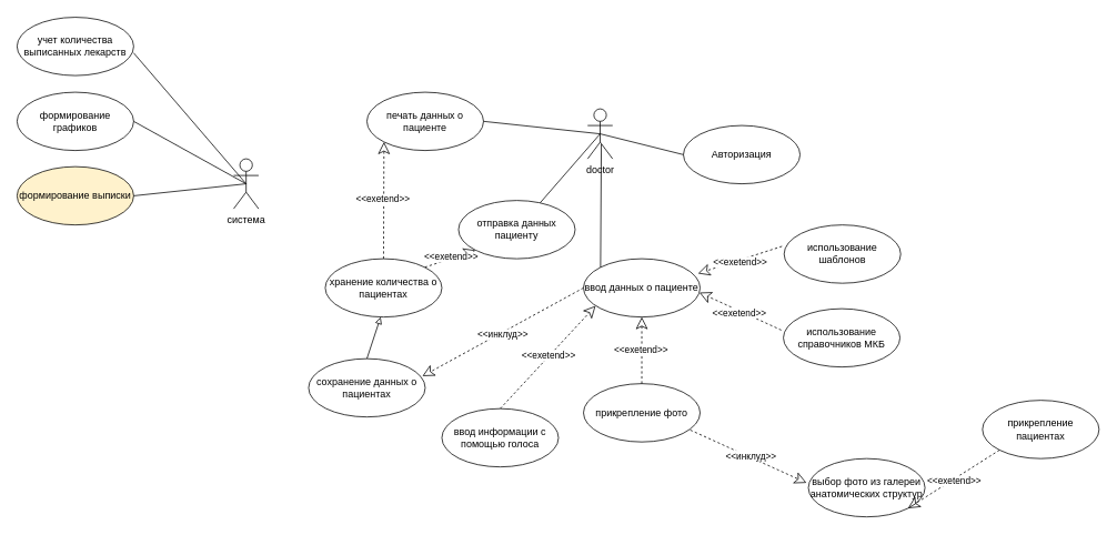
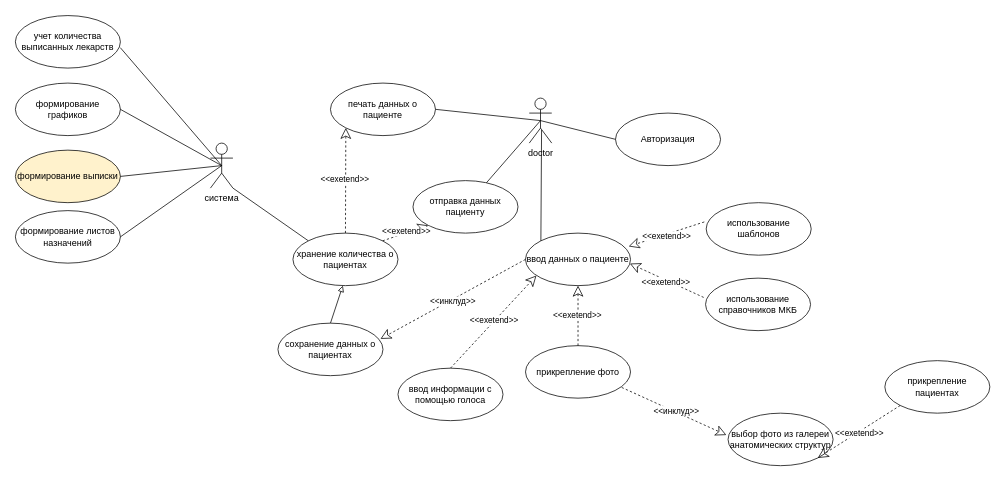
  <mxCell id="0" />
  <mxCell id="1" parent="0" />
  <mxCell id="2" value="doctor" style="shape=umlActor;verticalLabelPosition=bottom;verticalAlign=top;html=1;" vertex="1" parent="1"><mxGeometry x="705" y="130" width="30" height="60" as="geometry" /></mxCell>
  <mxCell id="3" value="Авторизация" style="ellipse;whiteSpace=wrap;html=1;" vertex="1" parent="1"><mxGeometry x="820" y="150" width="140" height="70" as="geometry" /></mxCell>
  <mxCell id="4" value="" style="endArrow=none;html=1;rounded=0;entryX=0;entryY=0.5;entryDx=0;entryDy=0;exitX=0.5;exitY=0.5;exitDx=0;exitDy=0;exitPerimeter=0;" edge="1" parent="1" source="2" target="3"><mxGeometry width="50" height="50" relative="1" as="geometry"><mxPoint x="660" y="240" as="sourcePoint" /><mxPoint x="710" y="190" as="targetPoint" /></mxGeometry></mxCell>
  <mxCell id="5" value="ввод данных о пациенте" style="ellipse;whiteSpace=wrap;html=1;" vertex="1" parent="1"><mxGeometry x="700" y="310" width="140" height="70" as="geometry" /></mxCell>
  <mxCell id="6" value="хранение количества о пациентах" style="ellipse;whiteSpace=wrap;html=1;" vertex="1" parent="1"><mxGeometry x="390" y="310" width="140" height="70" as="geometry" /></mxCell>
  <mxCell id="7" value="использование справочников МКБ" style="ellipse;whiteSpace=wrap;html=1;" vertex="1" parent="1"><mxGeometry x="940" y="370" width="140" height="70" as="geometry" /></mxCell>
  <mxCell id="8" value="" style="endArrow=classic;dashed=1;endFill=0;endSize=12;html=1;rounded=0;entryX=0.994;entryY=0.58;entryDx=0;entryDy=0;entryPerimeter=0;exitX=-0.018;exitY=0.367;exitDx=0;exitDy=0;exitPerimeter=0;" edge="1" parent="1" source="7" target="5"><mxGeometry width="160" relative="1" as="geometry"><mxPoint x="850" y="520" as="sourcePoint" /><mxPoint x="1010" y="520" as="targetPoint" /></mxGeometry></mxCell>
  <mxCell id="9" value="&amp;lt;&amp;lt;exetend&amp;gt;&amp;gt;" style="edgeLabel;html=1;align=center;verticalAlign=middle;resizable=0;points=[];" vertex="1" connectable="0" parent="8"><mxGeometry x="0.017" y="2" relative="1" as="geometry"><mxPoint as="offset" /></mxGeometry></mxCell>
  <mxCell id="10" value="использование шаблонов" style="ellipse;whiteSpace=wrap;html=1;" vertex="1" parent="1"><mxGeometry x="940.84" y="269.4" width="140" height="70" as="geometry" /></mxCell>
  <mxCell id="11" value="" style="endArrow=classic;dashed=1;endFill=0;endSize=12;html=1;rounded=0;entryX=0.982;entryY=0.253;entryDx=0;entryDy=0;entryPerimeter=0;exitX=-0.018;exitY=0.367;exitDx=0;exitDy=0;exitPerimeter=0;" edge="1" source="10" parent="1" target="5"><mxGeometry width="160" relative="1" as="geometry"><mxPoint x="850.84" y="419.4" as="sourcePoint" /><mxPoint x="839.84" y="250.4" as="targetPoint" /></mxGeometry></mxCell>
  <mxCell id="12" value="&amp;lt;&amp;lt;exetend&amp;gt;&amp;gt;" style="edgeLabel;html=1;align=center;verticalAlign=middle;resizable=0;points=[];" vertex="1" connectable="0" parent="11"><mxGeometry x="0.017" y="2" relative="1" as="geometry"><mxPoint as="offset" /></mxGeometry></mxCell>
  <mxCell id="13" value="прикрепление фото" style="ellipse;whiteSpace=wrap;html=1;" vertex="1" parent="1"><mxGeometry x="700" y="460" width="140" height="70" as="geometry" /></mxCell>
  <mxCell id="14" value="" style="endArrow=classic;dashed=1;endFill=0;endSize=12;html=1;rounded=0;entryX=0.5;entryY=1;entryDx=0;entryDy=0;exitX=0.5;exitY=0;exitDx=0;exitDy=0;" edge="1" parent="1" source="13" target="5"><mxGeometry width="160" relative="1" as="geometry"><mxPoint x="640.84" y="639.4" as="sourcePoint" /><mxPoint x="630" y="470" as="targetPoint" /></mxGeometry></mxCell>
  <mxCell id="15" value="&amp;lt;&amp;lt;exetend&amp;gt;&amp;gt;" style="edgeLabel;html=1;align=center;verticalAlign=middle;resizable=0;points=[];" vertex="1" connectable="0" parent="14"><mxGeometry x="0.017" y="2" relative="1" as="geometry"><mxPoint as="offset" /></mxGeometry></mxCell>
  <mxCell id="16" value="выбор фото из галереи анатомических структур" style="ellipse;whiteSpace=wrap;html=1;" vertex="1" parent="1"><mxGeometry x="970" y="550" width="140" height="70" as="geometry" /></mxCell>
  <mxCell id="17" value="" style="endArrow=classic;dashed=1;endFill=0;endSize=12;html=1;rounded=0;entryX=-0.016;entryY=0.416;entryDx=0;entryDy=0;exitX=0.916;exitY=0.796;exitDx=0;exitDy=0;entryPerimeter=0;exitPerimeter=0;" edge="1" parent="1" source="13" target="16"><mxGeometry width="160" relative="1" as="geometry"><mxPoint x="860" y="630" as="sourcePoint" /><mxPoint x="860" y="550" as="targetPoint" /></mxGeometry></mxCell>
  <mxCell id="18" value="&amp;lt;&amp;lt;инклуд&amp;gt;&amp;gt;" style="edgeLabel;html=1;align=center;verticalAlign=middle;resizable=0;points=[];" vertex="1" connectable="0" parent="17"><mxGeometry x="0.017" y="2" relative="1" as="geometry"><mxPoint as="offset" /></mxGeometry></mxCell>
  <mxCell id="19" value="прикрепление пациентах" style="ellipse;whiteSpace=wrap;html=1;" vertex="1" parent="1"><mxGeometry x="1179" y="480" width="140" height="70" as="geometry" /></mxCell>
  <mxCell id="20" value="" style="endArrow=classic;dashed=1;endFill=0;endSize=12;html=1;rounded=0;exitX=0;exitY=1;exitDx=0;exitDy=0;entryX=1;entryY=1;entryDx=0;entryDy=0;" edge="1" parent="1" source="19" target="16"><mxGeometry width="160" relative="1" as="geometry"><mxPoint x="1109.16" y="855.4" as="sourcePoint" /><mxPoint x="1040" y="696.31" as="targetPoint" /></mxGeometry></mxCell>
  <mxCell id="21" value="&amp;lt;&amp;lt;exetend&amp;gt;&amp;gt;" style="edgeLabel;html=1;align=center;verticalAlign=middle;resizable=0;points=[];" vertex="1" connectable="0" parent="20"><mxGeometry x="0.017" y="2" relative="1" as="geometry"><mxPoint as="offset" /></mxGeometry></mxCell>
  <mxCell id="22" value="ввод информации с помощью голоса" style="ellipse;whiteSpace=wrap;html=1;" vertex="1" parent="1"><mxGeometry x="530" y="490" width="140" height="70" as="geometry" /></mxCell>
  <mxCell id="23" value="" style="endArrow=classic;dashed=1;endFill=0;endSize=12;html=1;rounded=0;entryX=0.104;entryY=0.808;entryDx=0;entryDy=0;exitX=0.5;exitY=0;exitDx=0;exitDy=0;entryPerimeter=0;" edge="1" parent="1" source="22" target="5"><mxGeometry width="160" relative="1" as="geometry"><mxPoint x="470.84" y="669.4" as="sourcePoint" /><mxPoint x="600" y="410" as="targetPoint" /></mxGeometry></mxCell>
  <mxCell id="24" value="&amp;lt;&amp;lt;exetend&amp;gt;&amp;gt;" style="edgeLabel;html=1;align=center;verticalAlign=middle;resizable=0;points=[];" vertex="1" connectable="0" parent="23"><mxGeometry x="0.017" y="2" relative="1" as="geometry"><mxPoint as="offset" /></mxGeometry></mxCell>
  <mxCell id="25" value="" style="endArrow=none;html=1;rounded=0;entryX=0;entryY=0;entryDx=0;entryDy=0;exitX=0.547;exitY=0.707;exitDx=0;exitDy=0;exitPerimeter=0;" edge="1" parent="1" source="2" target="5"><mxGeometry width="50" height="50" relative="1" as="geometry"><mxPoint x="635" y="210" as="sourcePoint" /><mxPoint x="790" y="210" as="targetPoint" /></mxGeometry></mxCell>
  <mxCell id="26" value="печать данных о пациенте" style="ellipse;whiteSpace=wrap;html=1;" vertex="1" parent="1"><mxGeometry x="440" y="110" width="140" height="70" as="geometry" /></mxCell>
  <mxCell id="27" value="формирование выписки" style="ellipse;whiteSpace=wrap;html=1;fillColor=#fff2cc;" vertex="1" parent="1"><mxGeometry x="20" y="199.4" width="140" height="70" as="geometry" /></mxCell>
  <mxCell id="28" value="отправка данных пациенту" style="ellipse;whiteSpace=wrap;html=1;" vertex="1" parent="1"><mxGeometry x="550" y="240" width="140" height="70" as="geometry" /></mxCell>
  <mxCell id="29" value="формирование графиков" style="ellipse;whiteSpace=wrap;html=1;" vertex="1" parent="1"><mxGeometry x="20" y="110" width="140" height="70" as="geometry" /></mxCell>
  <mxCell id="30" value="учет количества выписанных лекарств" style="ellipse;whiteSpace=wrap;html=1;" vertex="1" parent="1"><mxGeometry x="20" y="20" width="140" height="70" as="geometry" /></mxCell>
+ <mxCell id="31" value="формирование листов назначений" style="ellipse;whiteSpace=wrap;html=1;" vertex="1" parent="1"><mxGeometry x="20" y="280" width="140" height="70" as="geometry" /></mxCell>
  <mxCell id="32" value="" style="endArrow=classic;dashed=1;endFill=0;endSize=12;html=1;rounded=0;entryX=0.976;entryY=0.3;entryDx=0;entryDy=0;exitX=0;exitY=0.5;exitDx=0;exitDy=0;entryPerimeter=0;" edge="1" parent="1" source="5" target="46"><mxGeometry width="160" relative="1" as="geometry"><mxPoint x="550" y="307" as="sourcePoint" /><mxPoint x="690" y="370" as="targetPoint" /></mxGeometry></mxCell>
  <mxCell id="33" value="&amp;lt;&amp;lt;инклуд&amp;gt;&amp;gt;" style="edgeLabel;html=1;align=center;verticalAlign=middle;resizable=0;points=[];" vertex="1" connectable="0" parent="32"><mxGeometry x="0.017" y="2" relative="1" as="geometry"><mxPoint as="offset" /></mxGeometry></mxCell>
  <mxCell id="34" value="система" style="shape=umlActor;verticalLabelPosition=bottom;verticalAlign=top;html=1;" vertex="1" parent="1"><mxGeometry x="280" y="190" width="30" height="60" as="geometry" /></mxCell>
+ <mxCell id="35" value="" style="endArrow=none;html=1;rounded=0;entryX=0;entryY=0;entryDx=0;entryDy=0;exitX=1;exitY=1;exitDx=0;exitDy=0;exitPerimeter=0;" edge="1" parent="1" source="34" target="6"><mxGeometry width="50" height="50" relative="1" as="geometry"><mxPoint x="635" y="210" as="sourcePoint" /><mxPoint x="790" y="210" as="targetPoint" /></mxGeometry></mxCell>
  <mxCell id="36" value="" style="endArrow=none;html=1;rounded=0;entryX=0.5;entryY=0.5;entryDx=0;entryDy=0;exitX=0.999;exitY=0.611;exitDx=0;exitDy=0;exitPerimeter=0;entryPerimeter=0;" edge="1" parent="1" source="30" target="34"><mxGeometry width="50" height="50" relative="1" as="geometry"><mxPoint x="190" y="70" as="sourcePoint" /><mxPoint x="291" y="140" as="targetPoint" /></mxGeometry></mxCell>
+ <mxCell id="37" value="" style="endArrow=none;html=1;rounded=0;entryX=0.5;entryY=0.5;entryDx=0;entryDy=0;exitX=1;exitY=0.5;exitDx=0;exitDy=0;entryPerimeter=0;" edge="1" parent="1" source="31" target="34"><mxGeometry width="50" height="50" relative="1" as="geometry"><mxPoint x="160" y="230" as="sourcePoint" /><mxPoint x="288" y="363" as="targetPoint" /></mxGeometry></mxCell>
  <mxCell id="38" value="" style="endArrow=none;html=1;rounded=0;entryX=0.5;entryY=0.5;entryDx=0;entryDy=0;exitX=1;exitY=0.5;exitDx=0;exitDy=0;entryPerimeter=0;" edge="1" parent="1" source="27" target="34"><mxGeometry width="50" height="50" relative="1" as="geometry"><mxPoint x="160" y="190" as="sourcePoint" /><mxPoint x="288" y="323" as="targetPoint" /></mxGeometry></mxCell>
  <mxCell id="39" value="" style="endArrow=none;html=1;rounded=0;entryX=0.5;entryY=0.5;entryDx=0;entryDy=0;exitX=1;exitY=0.5;exitDx=0;exitDy=0;entryPerimeter=0;" edge="1" parent="1" source="29" target="34"><mxGeometry width="50" height="50" relative="1" as="geometry"><mxPoint x="170" y="136.4" as="sourcePoint" /><mxPoint x="298" y="269.4" as="targetPoint" /></mxGeometry></mxCell>
  <mxCell id="40" value="" style="endArrow=none;html=1;rounded=0;entryX=0.5;entryY=0.5;entryDx=0;entryDy=0;exitX=1;exitY=0.5;exitDx=0;exitDy=0;entryPerimeter=0;" edge="1" parent="1" source="26" target="2"><mxGeometry width="50" height="50" relative="1" as="geometry"><mxPoint x="640" y="66.4" as="sourcePoint" /><mxPoint x="768" y="199.4" as="targetPoint" /></mxGeometry></mxCell>
  <mxCell id="41" value="" style="endArrow=classic;dashed=1;endFill=0;endSize=12;html=1;rounded=0;entryX=0;entryY=1;entryDx=0;entryDy=0;exitX=0.5;exitY=0;exitDx=0;exitDy=0;" edge="1" parent="1" source="6" target="26"><mxGeometry width="160" relative="1" as="geometry"><mxPoint x="402.5" y="350" as="sourcePoint" /><mxPoint x="517.5" y="227" as="targetPoint" /></mxGeometry></mxCell>
  <mxCell id="42" value="&amp;lt;&amp;lt;exetend&amp;gt;&amp;gt;" style="edgeLabel;html=1;align=center;verticalAlign=middle;resizable=0;points=[];" vertex="1" connectable="0" parent="41"><mxGeometry x="0.017" y="2" relative="1" as="geometry"><mxPoint as="offset" /></mxGeometry></mxCell>
  <mxCell id="43" value="" style="endArrow=classic;dashed=1;endFill=0;endSize=12;html=1;rounded=0;entryX=0;entryY=1;entryDx=0;entryDy=0;exitX=1;exitY=0;exitDx=0;exitDy=0;" edge="1" parent="1" source="6" target="28"><mxGeometry width="160" relative="1" as="geometry"><mxPoint x="620" y="510" as="sourcePoint" /><mxPoint x="735" y="387" as="targetPoint" /></mxGeometry></mxCell>
  <mxCell id="44" value="&amp;lt;&amp;lt;exetend&amp;gt;&amp;gt;" style="edgeLabel;html=1;align=center;verticalAlign=middle;resizable=0;points=[];" vertex="1" connectable="0" parent="43"><mxGeometry x="0.017" y="2" relative="1" as="geometry"><mxPoint as="offset" /></mxGeometry></mxCell>
  <mxCell id="45" value="" style="endArrow=none;html=1;rounded=0;" edge="1" parent="1" source="28"><mxGeometry width="50" height="50" relative="1" as="geometry"><mxPoint x="590" y="155" as="sourcePoint" /><mxPoint x="720" y="160" as="targetPoint" /></mxGeometry></mxCell>
  <mxCell id="46" value="coхранение данных о пациентах" style="ellipse;whiteSpace=wrap;html=1;" vertex="1" parent="1"><mxGeometry x="370" y="430" width="140" height="70" as="geometry" /></mxCell>
  <mxCell id="47" value="" style="endArrow=block;html=1;rounded=0;entryX=0.475;entryY=1;entryDx=0;entryDy=0;entryPerimeter=0;exitX=0.5;exitY=0;exitDx=0;exitDy=0;endFill=0;" edge="1" parent="1" source="46" target="6"><mxGeometry width="50" height="50" relative="1" as="geometry"><mxPoint x="470" y="450" as="sourcePoint" /><mxPoint x="520" y="400" as="targetPoint" /></mxGeometry></mxCell>
